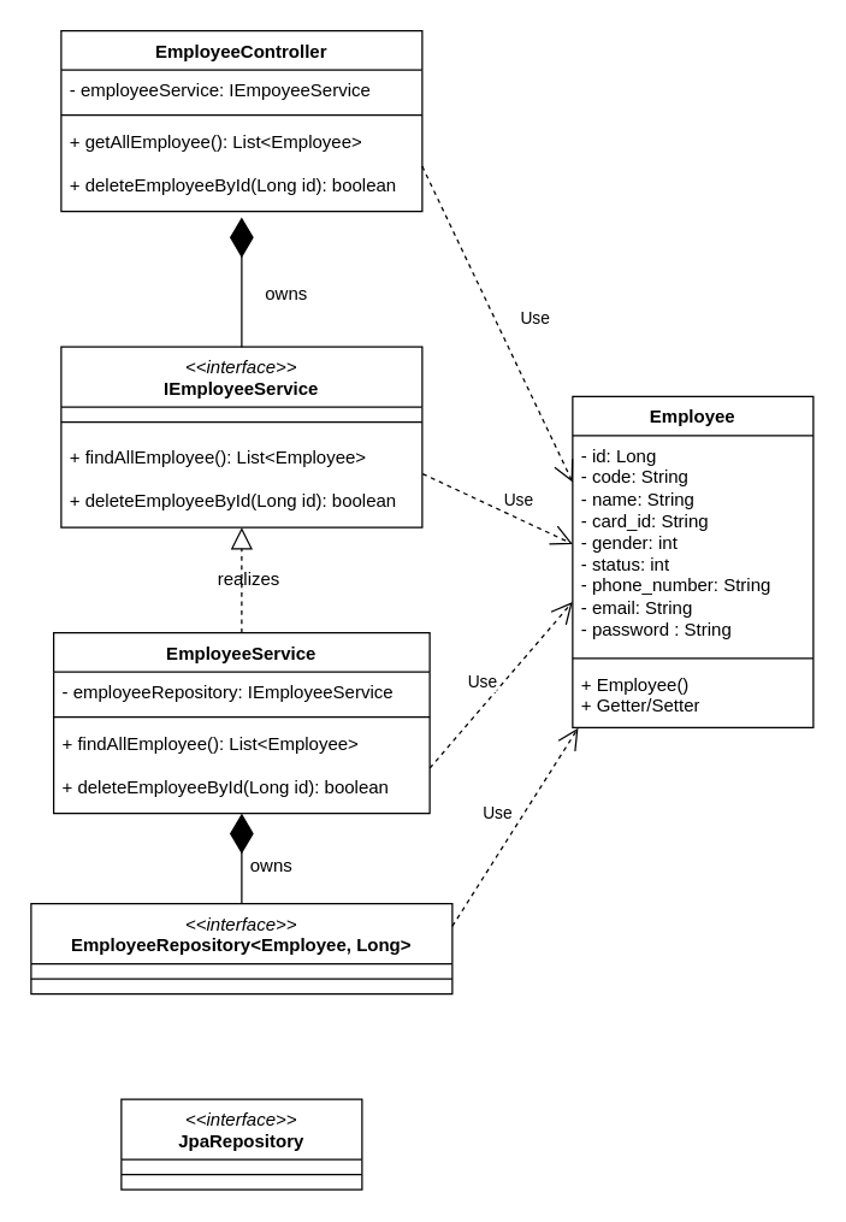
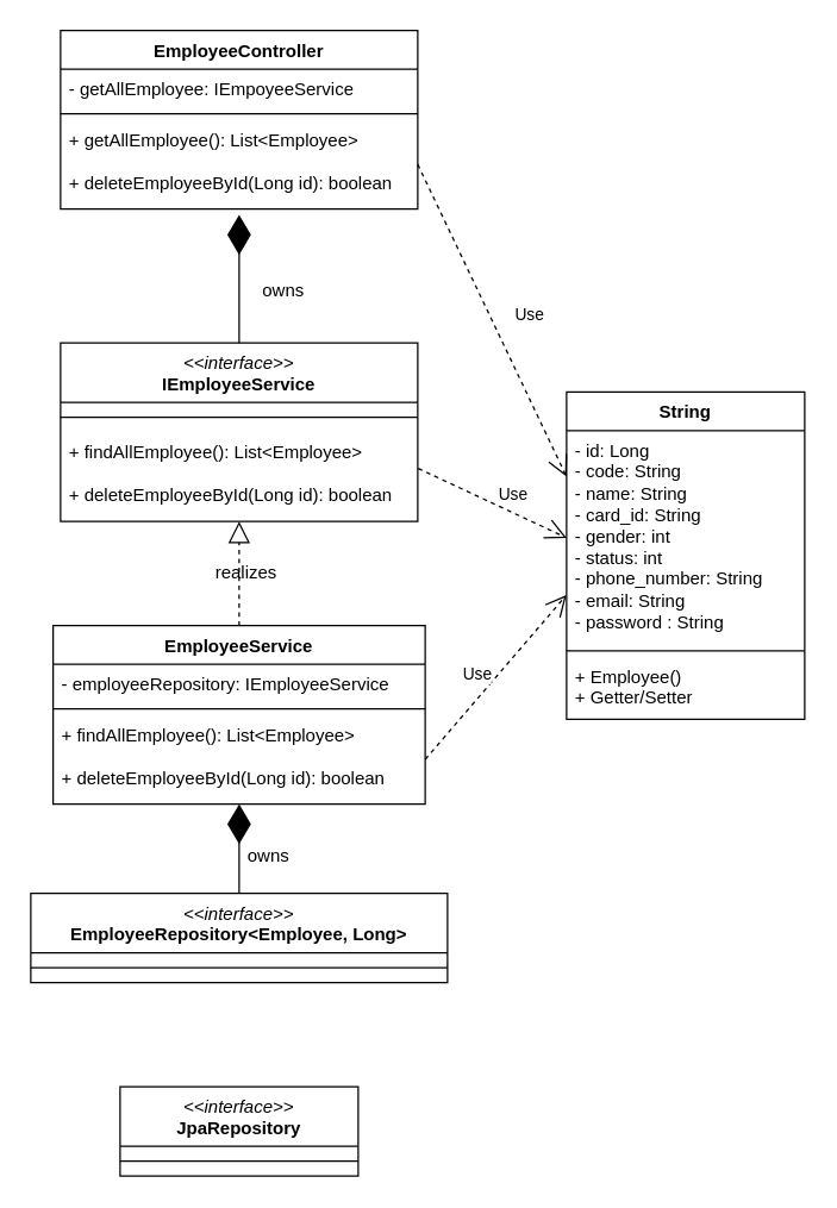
  <mxCell id="0" />
  <mxCell id="1" parent="0" />
- <mxCell id="2" value="Employee" style="swimlane;fontStyle=1;align=center;verticalAlign=top;childLayout=stackLayout;horizontal=1;startSize=26;horizontalStack=0;resizeParent=1;resizeParentMax=0;resizeLast=0;collapsible=1;marginBottom=0;whiteSpace=wrap;html=1;" parent="1" vertex="1"><mxGeometry x="380" y="263" width="160" height="220" as="geometry" /></mxCell>
+ <mxCell id="2" value="String" style="swimlane;fontStyle=1;align=center;verticalAlign=top;childLayout=stackLayout;horizontal=1;startSize=26;horizontalStack=0;resizeParent=1;resizeParentMax=0;resizeLast=0;collapsible=1;marginBottom=0;whiteSpace=wrap;html=1;" parent="1" vertex="1"><mxGeometry x="380" y="263" width="160" height="220" as="geometry" /></mxCell>
  <mxCell id="3" value="- id: Long&lt;div&gt;- code: String&lt;/div&gt;&lt;div&gt;- name: String&lt;/div&gt;&lt;div&gt;- card_id: String&lt;/div&gt;&lt;div&gt;- gender: int&lt;/div&gt;&lt;div&gt;- status: int&lt;/div&gt;&lt;div&gt;- phone_number: String&lt;/div&gt;&lt;div&gt;- email: String&lt;/div&gt;&lt;div&gt;- password : String&lt;/div&gt;" style="text;strokeColor=none;fillColor=none;align=left;verticalAlign=top;spacingLeft=4;spacingRight=4;overflow=hidden;rotatable=0;points=[[0,0.5],[1,0.5]];portConstraint=eastwest;whiteSpace=wrap;html=1;" parent="2" vertex="1"><mxGeometry y="26" width="160" height="144" as="geometry" /></mxCell>
  <mxCell id="4" value="" style="line;strokeWidth=1;fillColor=none;align=left;verticalAlign=middle;spacingTop=-1;spacingLeft=3;spacingRight=3;rotatable=0;labelPosition=right;points=[];portConstraint=eastwest;strokeColor=inherit;" parent="2" vertex="1"><mxGeometry y="170" width="160" height="8" as="geometry" /></mxCell>
  <mxCell id="5" value="+ Employee()&lt;div&gt;+ Getter/Setter&lt;/div&gt;" style="text;strokeColor=none;fillColor=none;align=left;verticalAlign=top;spacingLeft=4;spacingRight=4;overflow=hidden;rotatable=0;points=[[0,0.5],[1,0.5]];portConstraint=eastwest;whiteSpace=wrap;html=1;" parent="2" vertex="1"><mxGeometry y="178" width="160" height="42" as="geometry" /></mxCell>
  <mxCell id="6" value="EmployeeController" style="swimlane;fontStyle=1;align=center;verticalAlign=top;childLayout=stackLayout;horizontal=1;startSize=26;horizontalStack=0;resizeParent=1;resizeParentMax=0;resizeLast=0;collapsible=1;marginBottom=0;whiteSpace=wrap;html=1;" parent="1" vertex="1"><mxGeometry x="40" y="20" width="240" height="120" as="geometry" /></mxCell>
- <mxCell id="7" value="- employeeService: IEmpoyeeService" style="text;strokeColor=none;fillColor=none;align=left;verticalAlign=top;spacingLeft=4;spacingRight=4;overflow=hidden;rotatable=0;points=[[0,0.5],[1,0.5]];portConstraint=eastwest;whiteSpace=wrap;html=1;" parent="6" vertex="1"><mxGeometry y="26" width="240" height="26" as="geometry" /></mxCell>
+ <mxCell id="7" value="- getAllEmployee: IEmpoyeeService" style="text;strokeColor=none;fillColor=none;align=left;verticalAlign=top;spacingLeft=4;spacingRight=4;overflow=hidden;rotatable=0;points=[[0,0.5],[1,0.5]];portConstraint=eastwest;whiteSpace=wrap;html=1;" parent="6" vertex="1"><mxGeometry y="26" width="240" height="26" as="geometry" /></mxCell>
  <mxCell id="8" value="" style="line;strokeWidth=1;fillColor=none;align=left;verticalAlign=middle;spacingTop=-1;spacingLeft=3;spacingRight=3;rotatable=0;labelPosition=right;points=[];portConstraint=eastwest;strokeColor=inherit;" parent="6" vertex="1"><mxGeometry y="52" width="240" height="8" as="geometry" /></mxCell>
  <mxCell id="9" value="+ getAllEmployee(): List&amp;lt;Employee&amp;gt;&lt;div&gt;&lt;br&gt;&lt;div&gt;+ deleteEmployeeById(Long id): boolean&lt;/div&gt;&lt;/div&gt;" style="text;strokeColor=none;fillColor=none;align=left;verticalAlign=top;spacingLeft=4;spacingRight=4;overflow=hidden;rotatable=0;points=[[0,0.5],[1,0.5]];portConstraint=eastwest;whiteSpace=wrap;html=1;" parent="6" vertex="1"><mxGeometry y="60" width="240" height="60" as="geometry" /></mxCell>
  <mxCell id="10" value="&lt;div&gt;&lt;span style=&quot;font-weight: normal;&quot;&gt;&lt;i&gt;&amp;lt;&amp;lt;interface&amp;gt;&amp;gt;&lt;/i&gt;&lt;/span&gt;&lt;/div&gt;&lt;div&gt;IEmployeeService&lt;/div&gt;" style="swimlane;fontStyle=1;align=center;verticalAlign=top;childLayout=stackLayout;horizontal=1;startSize=40;horizontalStack=0;resizeParent=1;resizeParentMax=0;resizeLast=0;collapsible=1;marginBottom=0;whiteSpace=wrap;html=1;" parent="1" vertex="1"><mxGeometry x="40" y="230" width="240" height="120" as="geometry" /></mxCell>
  <mxCell id="11" value="" style="line;strokeWidth=1;fillColor=none;align=left;verticalAlign=middle;spacingTop=-1;spacingLeft=3;spacingRight=3;rotatable=0;labelPosition=right;points=[];portConstraint=eastwest;strokeColor=inherit;" parent="10" vertex="1"><mxGeometry y="40" width="240" height="20" as="geometry" /></mxCell>
  <mxCell id="12" value="+ findAllEmployee(): List&amp;lt;Employee&amp;gt;&lt;div&gt;&lt;br&gt;&lt;div&gt;+ deleteEmployeeById(Long id): boolean&lt;/div&gt;&lt;div&gt;&lt;br&gt;&lt;/div&gt;&lt;/div&gt;" style="text;strokeColor=none;fillColor=none;align=left;verticalAlign=top;spacingLeft=4;spacingRight=4;overflow=hidden;rotatable=0;points=[[0,0.5],[1,0.5]];portConstraint=eastwest;whiteSpace=wrap;html=1;" parent="10" vertex="1"><mxGeometry y="60" width="240" height="60" as="geometry" /></mxCell>
  <mxCell id="13" value="EmployeeService" style="swimlane;fontStyle=1;align=center;verticalAlign=top;childLayout=stackLayout;horizontal=1;startSize=26;horizontalStack=0;resizeParent=1;resizeParentMax=0;resizeLast=0;collapsible=1;marginBottom=0;whiteSpace=wrap;html=1;" parent="1" vertex="1"><mxGeometry x="35" y="420" width="250" height="120" as="geometry" /></mxCell>
  <mxCell id="14" value="- employeeRepository: IEmployeeService" style="text;strokeColor=none;fillColor=none;align=left;verticalAlign=top;spacingLeft=4;spacingRight=4;overflow=hidden;rotatable=0;points=[[0,0.5],[1,0.5]];portConstraint=eastwest;whiteSpace=wrap;html=1;" parent="13" vertex="1"><mxGeometry y="26" width="250" height="26" as="geometry" /></mxCell>
  <mxCell id="15" value="" style="line;strokeWidth=1;fillColor=none;align=left;verticalAlign=middle;spacingTop=-1;spacingLeft=3;spacingRight=3;rotatable=0;labelPosition=right;points=[];portConstraint=eastwest;strokeColor=inherit;" parent="13" vertex="1"><mxGeometry y="52" width="250" height="8" as="geometry" /></mxCell>
  <mxCell id="16" value="+ findAllEmployee(): List&amp;lt;Employee&amp;gt;&lt;div&gt;&lt;br&gt;&lt;div&gt;+ deleteEmployeeById(Long id): boolean&lt;/div&gt;&lt;/div&gt;" style="text;strokeColor=none;fillColor=none;align=left;verticalAlign=top;spacingLeft=4;spacingRight=4;overflow=hidden;rotatable=0;points=[[0,0.5],[1,0.5]];portConstraint=eastwest;whiteSpace=wrap;html=1;" parent="13" vertex="1"><mxGeometry y="60" width="250" height="60" as="geometry" /></mxCell>
  <mxCell id="17" value="&lt;span style=&quot;font-weight: normal;&quot;&gt;&lt;i&gt;&amp;lt;&amp;lt;interface&amp;gt;&amp;gt;&lt;/i&gt;&lt;/span&gt;&lt;div&gt;EmployeeRepository&amp;lt;Employee, Long&amp;gt;&lt;/div&gt;" style="swimlane;fontStyle=1;align=center;verticalAlign=top;childLayout=stackLayout;horizontal=1;startSize=40;horizontalStack=0;resizeParent=1;resizeParentMax=0;resizeLast=0;collapsible=1;marginBottom=0;whiteSpace=wrap;html=1;" parent="1" vertex="1"><mxGeometry x="20" y="600" width="280" height="60" as="geometry" /></mxCell>
  <mxCell id="18" value="" style="line;strokeWidth=1;fillColor=none;align=left;verticalAlign=middle;spacingTop=-1;spacingLeft=3;spacingRight=3;rotatable=0;labelPosition=right;points=[];portConstraint=eastwest;strokeColor=inherit;" parent="17" vertex="1"><mxGeometry y="40" width="280" height="20" as="geometry" /></mxCell>
  <mxCell id="19" value="&lt;span style=&quot;font-weight: normal;&quot;&gt;&lt;i&gt;&amp;lt;&amp;lt;interface&amp;gt;&amp;gt;&lt;/i&gt;&lt;/span&gt;&lt;div&gt;JpaRepository&lt;/div&gt;" style="swimlane;fontStyle=1;align=center;verticalAlign=top;childLayout=stackLayout;horizontal=1;startSize=40;horizontalStack=0;resizeParent=1;resizeParentMax=0;resizeLast=0;collapsible=1;marginBottom=0;whiteSpace=wrap;html=1;" parent="1" vertex="1"><mxGeometry x="80" y="730" width="160" height="60" as="geometry" /></mxCell>
  <mxCell id="20" value="" style="line;strokeWidth=1;fillColor=none;align=left;verticalAlign=middle;spacingTop=-1;spacingLeft=3;spacingRight=3;rotatable=0;labelPosition=right;points=[];portConstraint=eastwest;strokeColor=inherit;" parent="19" vertex="1"><mxGeometry y="40" width="160" height="20" as="geometry" /></mxCell>
  <mxCell id="21" value="" style="endArrow=diamondThin;endFill=1;endSize=24;html=1;rounded=0;exitX=0.5;exitY=0;exitDx=0;exitDy=0;" parent="1" source="17" edge="1"><mxGeometry width="160" relative="1" as="geometry"><mxPoint x="140" y="660" as="sourcePoint" /><mxPoint x="160" y="540" as="targetPoint" /></mxGeometry></mxCell>
  <mxCell id="22" value="owns" style="text;html=1;align=center;verticalAlign=middle;whiteSpace=wrap;rounded=0;" parent="1" vertex="1"><mxGeometry x="150" y="560" width="60" height="30" as="geometry" /></mxCell>
  <mxCell id="23" value="" style="endArrow=diamondThin;endFill=1;endSize=24;html=1;rounded=0;exitX=0.5;exitY=0;exitDx=0;exitDy=0;entryX=0.5;entryY=1.065;entryDx=0;entryDy=0;entryPerimeter=0;" parent="1" source="10" target="9" edge="1"><mxGeometry width="160" relative="1" as="geometry"><mxPoint x="90" y="190" as="sourcePoint" /><mxPoint x="250" y="190" as="targetPoint" /></mxGeometry></mxCell>
  <mxCell id="24" value="owns" style="text;html=1;align=center;verticalAlign=middle;whiteSpace=wrap;rounded=0;" parent="1" vertex="1"><mxGeometry x="160" y="180" width="60" height="30" as="geometry" /></mxCell>
  <mxCell id="25" value="Use" style="endArrow=open;endSize=12;dashed=1;html=1;rounded=0;entryX=-0.001;entryY=0.768;entryDx=0;entryDy=0;entryPerimeter=0;exitX=1;exitY=0.5;exitDx=0;exitDy=0;" parent="1" source="16" target="3" edge="1"><mxGeometry x="-0.093" y="11" width="160" relative="1" as="geometry"><mxPoint x="110" y="370" as="sourcePoint" /><mxPoint x="270" y="370" as="targetPoint" /><mxPoint as="offset" /></mxGeometry></mxCell>
  <mxCell id="26" value="Use" style="endArrow=open;endSize=12;dashed=1;html=1;rounded=0;exitX=1.001;exitY=0.406;exitDx=0;exitDy=0;exitPerimeter=0;entryX=0;entryY=0.5;entryDx=0;entryDy=0;" parent="1" source="12" target="3" edge="1"><mxGeometry x="0.184" y="11" width="160" relative="1" as="geometry"><mxPoint x="180" y="410" as="sourcePoint" /><mxPoint x="340" y="410" as="targetPoint" /><mxPoint as="offset" /></mxGeometry></mxCell>
  <mxCell id="27" value="Use" style="endArrow=open;endSize=12;dashed=1;html=1;rounded=0;entryX=0;entryY=0.215;entryDx=0;entryDy=0;entryPerimeter=0;exitX=1;exitY=0.5;exitDx=0;exitDy=0;" parent="1" source="9" target="3" edge="1"><mxGeometry x="0.061" y="24" width="160" relative="1" as="geometry"><mxPoint x="180" y="370" as="sourcePoint" /><mxPoint x="340" y="370" as="targetPoint" /><mxPoint as="offset" /></mxGeometry></mxCell>
- <mxCell id="28" value="Use" style="endArrow=open;endSize=12;dashed=1;html=1;rounded=0;exitX=1;exitY=0.25;exitDx=0;exitDy=0;entryX=0.023;entryY=1.007;entryDx=0;entryDy=0;entryPerimeter=0;" parent="1" source="17" target="5" edge="1"><mxGeometry x="0.018" y="15" width="160" relative="1" as="geometry"><mxPoint x="180" y="350" as="sourcePoint" /><mxPoint x="340" y="350" as="targetPoint" /><mxPoint as="offset" /></mxGeometry></mxCell>
  <mxCell id="29" value="" style="endArrow=block;dashed=1;endFill=0;endSize=12;html=1;rounded=0;exitX=0.5;exitY=0;exitDx=0;exitDy=0;" parent="1" source="13" edge="1"><mxGeometry width="160" relative="1" as="geometry"><mxPoint x="280" y="570" as="sourcePoint" /><mxPoint x="160" y="350" as="targetPoint" /></mxGeometry></mxCell>
  <mxCell id="30" value="realizes" style="text;html=1;align=center;verticalAlign=middle;whiteSpace=wrap;rounded=0;" parent="1" vertex="1"><mxGeometry x="135" y="370" width="60" height="30" as="geometry" /></mxCell>
